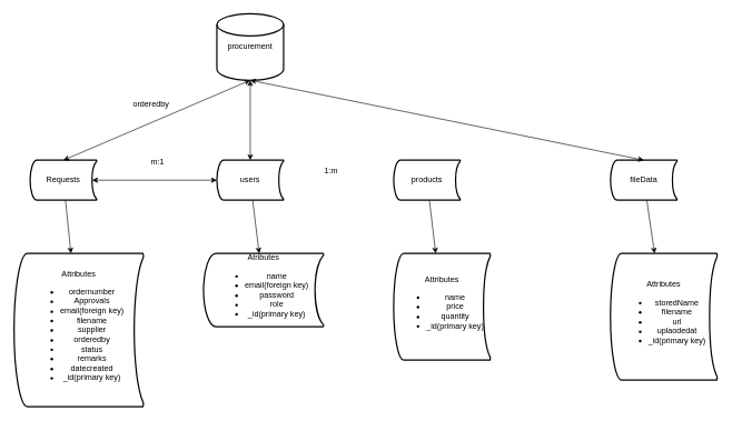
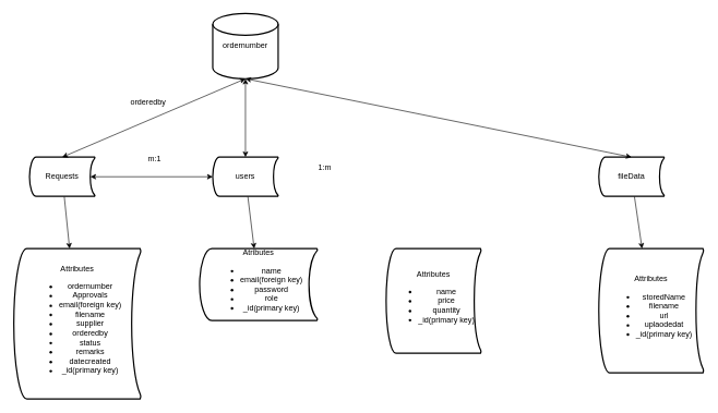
  <mxCell id="0" />
  <mxCell id="1" parent="0" />
- <mxCell id="2" value="procurement" style="strokeWidth=2;html=1;shape=mxgraph.flowchart.database;whiteSpace=wrap;" parent="1" vertex="1"><mxGeometry x="324" y="20" width="100" height="100" as="geometry" /></mxCell>
+ <mxCell id="2" value="ordernumber" style="strokeWidth=2;html=1;shape=mxgraph.flowchart.database;whiteSpace=wrap;" parent="1" vertex="1"><mxGeometry x="324" y="20" width="100" height="100" as="geometry" /></mxCell>
  <mxCell id="3" value="" style="edgeStyle=none;html=1;" parent="1" source="4" target="18" edge="1"><mxGeometry relative="1" as="geometry" /></mxCell>
  <mxCell id="4" value="Requests" style="strokeWidth=2;html=1;shape=mxgraph.flowchart.stored_data;whiteSpace=wrap;" parent="1" vertex="1"><mxGeometry x="44" y="240" width="100" height="60" as="geometry" /></mxCell>
  <mxCell id="5" value="" style="edgeStyle=none;html=1;" parent="1" source="6" target="19" edge="1"><mxGeometry relative="1" as="geometry" /></mxCell>
  <mxCell id="6" value="users" style="strokeWidth=2;html=1;shape=mxgraph.flowchart.stored_data;whiteSpace=wrap;" parent="1" vertex="1"><mxGeometry x="324" y="240" width="100" height="60" as="geometry" /></mxCell>
  <mxCell id="7" value="" style="edgeStyle=none;html=1;" parent="1" source="8" target="21" edge="1"><mxGeometry relative="1" as="geometry" /></mxCell>
  <mxCell id="8" value="fileData" style="strokeWidth=2;html=1;shape=mxgraph.flowchart.stored_data;whiteSpace=wrap;" parent="1" vertex="1"><mxGeometry x="914" y="240" width="100" height="60" as="geometry" /></mxCell>
- <mxCell id="9" value="" style="edgeStyle=none;html=1;" parent="1" source="10" target="20" edge="1"><mxGeometry relative="1" as="geometry" /></mxCell>
- <mxCell id="10" value="products" style="strokeWidth=2;html=1;shape=mxgraph.flowchart.stored_data;whiteSpace=wrap;" parent="1" vertex="1"><mxGeometry x="589" y="240" width="100" height="60" as="geometry" /></mxCell>
  <mxCell id="11" value="" style="endArrow=classic;startArrow=classic;html=1;exitX=0.5;exitY=0;exitDx=0;exitDy=0;exitPerimeter=0;entryX=0.5;entryY=1;entryDx=0;entryDy=0;entryPerimeter=0;" parent="1" source="4" target="2" edge="1"><mxGeometry width="50" height="50" relative="1" as="geometry"><mxPoint x="284" y="190" as="sourcePoint" /><mxPoint x="334" y="140" as="targetPoint" /></mxGeometry></mxCell>
  <mxCell id="12" value="" style="endArrow=classic;startArrow=classic;html=1;exitX=0.5;exitY=0;exitDx=0;exitDy=0;exitPerimeter=0;entryX=0.5;entryY=1;entryDx=0;entryDy=0;entryPerimeter=0;" parent="1" source="6" target="2" edge="1"><mxGeometry width="50" height="50" relative="1" as="geometry"><mxPoint x="284" y="230" as="sourcePoint" /><mxPoint x="384" y="130" as="targetPoint" /></mxGeometry></mxCell>
  <mxCell id="13" value="" style="endArrow=classic;startArrow=classic;html=1;exitX=0.5;exitY=0;exitDx=0;exitDy=0;exitPerimeter=0;entryX=0.5;entryY=1;entryDx=0;entryDy=0;entryPerimeter=0;" parent="1" source="8" target="2" edge="1"><mxGeometry width="50" height="50" relative="1" as="geometry"><mxPoint x="634" y="220" as="sourcePoint" /><mxPoint x="494" y="120" as="targetPoint" /></mxGeometry></mxCell>
  <mxCell id="14" value="" style="endArrow=classic;startArrow=classic;html=1;exitX=0.93;exitY=0.5;exitDx=0;exitDy=0;exitPerimeter=0;entryX=0;entryY=0.5;entryDx=0;entryDy=0;entryPerimeter=0;" parent="1" source="4" target="6" edge="1"><mxGeometry width="50" height="50" relative="1" as="geometry"><mxPoint x="214" y="270" as="sourcePoint" /><mxPoint x="264" y="220" as="targetPoint" /></mxGeometry></mxCell>
  <mxCell id="15" value="m:1" style="text;html=1;align=center;verticalAlign=middle;resizable=0;points=[];autosize=1;strokeColor=none;fillColor=none;" parent="1" vertex="1"><mxGeometry x="215" y="228" width="40" height="30" as="geometry" /></mxCell>
  <mxCell id="16" value="1:m&lt;div&gt;&lt;br&gt;&lt;/div&gt;" style="text;html=1;align=center;verticalAlign=middle;resizable=0;points=[];autosize=1;strokeColor=none;fillColor=none;" parent="1" vertex="1"><mxGeometry x="475" y="243" width="40" height="40" as="geometry" /></mxCell>
  <mxCell id="17" value="orderedby&lt;div&gt;&lt;br&gt;&lt;/div&gt;" style="text;html=1;align=center;verticalAlign=middle;resizable=0;points=[];autosize=1;strokeColor=none;fillColor=none;" parent="1" vertex="1"><mxGeometry x="190" y="143" width="70" height="40" as="geometry" /></mxCell>
  <mxCell id="18" value="Attributes&lt;div&gt;&lt;ul&gt;&lt;li&gt;ordernumber&lt;/li&gt;&lt;li&gt;Approvals&lt;/li&gt;&lt;li&gt;email(foreign key)&lt;/li&gt;&lt;li&gt;filename&lt;/li&gt;&lt;li&gt;supplier&lt;/li&gt;&lt;li&gt;orderedby&lt;/li&gt;&lt;li&gt;status&lt;/li&gt;&lt;li&gt;remarks&lt;/li&gt;&lt;li&gt;datecreated&lt;/li&gt;&lt;li&gt;_id(primary key)&lt;/li&gt;&lt;/ul&gt;&lt;/div&gt;" style="strokeWidth=2;html=1;shape=mxgraph.flowchart.stored_data;whiteSpace=wrap;" parent="1" vertex="1"><mxGeometry x="20" y="380" width="194" height="230" as="geometry" /></mxCell>
  <mxCell id="19" value="Atributes&lt;div&gt;&lt;ul&gt;&lt;li&gt;name&lt;/li&gt;&lt;li&gt;email(foreign key)&lt;/li&gt;&lt;li&gt;password&lt;/li&gt;&lt;li&gt;role&lt;/li&gt;&lt;li&gt;_id(primary key)&lt;/li&gt;&lt;/ul&gt;&lt;/div&gt;" style="strokeWidth=2;html=1;shape=mxgraph.flowchart.stored_data;whiteSpace=wrap;" parent="1" vertex="1"><mxGeometry x="304" y="380" width="180" height="110" as="geometry" /></mxCell>
  <mxCell id="20" value="Attributes&lt;div&gt;&lt;ul&gt;&lt;li&gt;name&lt;/li&gt;&lt;li&gt;price&lt;/li&gt;&lt;li&gt;quantity&lt;/li&gt;&lt;li&gt;_id(primary key)&lt;/li&gt;&lt;/ul&gt;&lt;/div&gt;" style="strokeWidth=2;html=1;shape=mxgraph.flowchart.stored_data;whiteSpace=wrap;" parent="1" vertex="1"><mxGeometry x="589" y="380" width="145" height="160" as="geometry" /></mxCell>
  <mxCell id="21" value="Attributes&lt;div&gt;&lt;ul&gt;&lt;li&gt;storedName&lt;/li&gt;&lt;li&gt;filename&lt;/li&gt;&lt;li&gt;url&lt;/li&gt;&lt;li&gt;uplaodedat&lt;/li&gt;&lt;li&gt;_id(primary key)&lt;/li&gt;&lt;/ul&gt;&lt;/div&gt;" style="strokeWidth=2;html=1;shape=mxgraph.flowchart.stored_data;whiteSpace=wrap;" parent="1" vertex="1"><mxGeometry x="914" y="380" width="160" height="190" as="geometry" /></mxCell>
